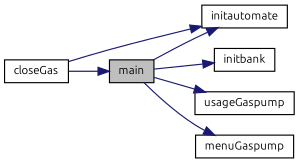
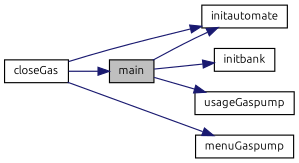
  digraph {
    fontname=Ubuntu
    rankdir=LR
    node [color=black fillcolor=white fontname=Ubuntu fontsize=10 shape=record style=filled]
    edge [color=midnightblue fontname=Ubuntu fontsize=10 labelfontname=Helvetica labelfontsize=10 style=solid]
    n1 [fillcolor=grey75 fontcolor=black height=0.2 label=main width=0.4]
    n2 [height=0.2 label=initautomate width=0.4]
    n3 [height=0.2 label=initbank width=0.4]
    n4 [height=0.2 label=menuGaspump width=0.4]
    n5 [height=0.2 label=usageGaspump width=0.4]
    n6 [height=0.2 label=closeGas width=0.4]
    n1 -> n2
    n1 -> n3
-   n1 -> n4
+   n6 -> n4
    n1 -> n5
    n6 -> n1
    n6 -> n2
  }
